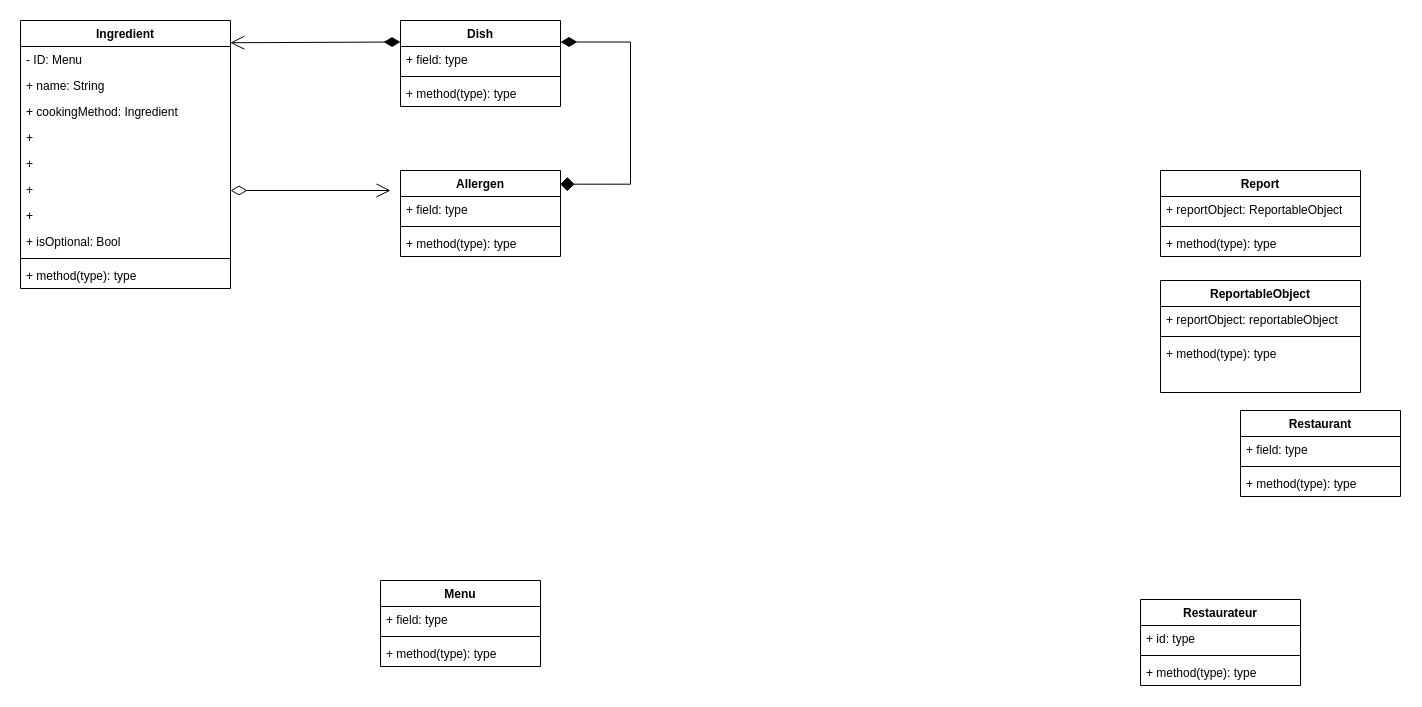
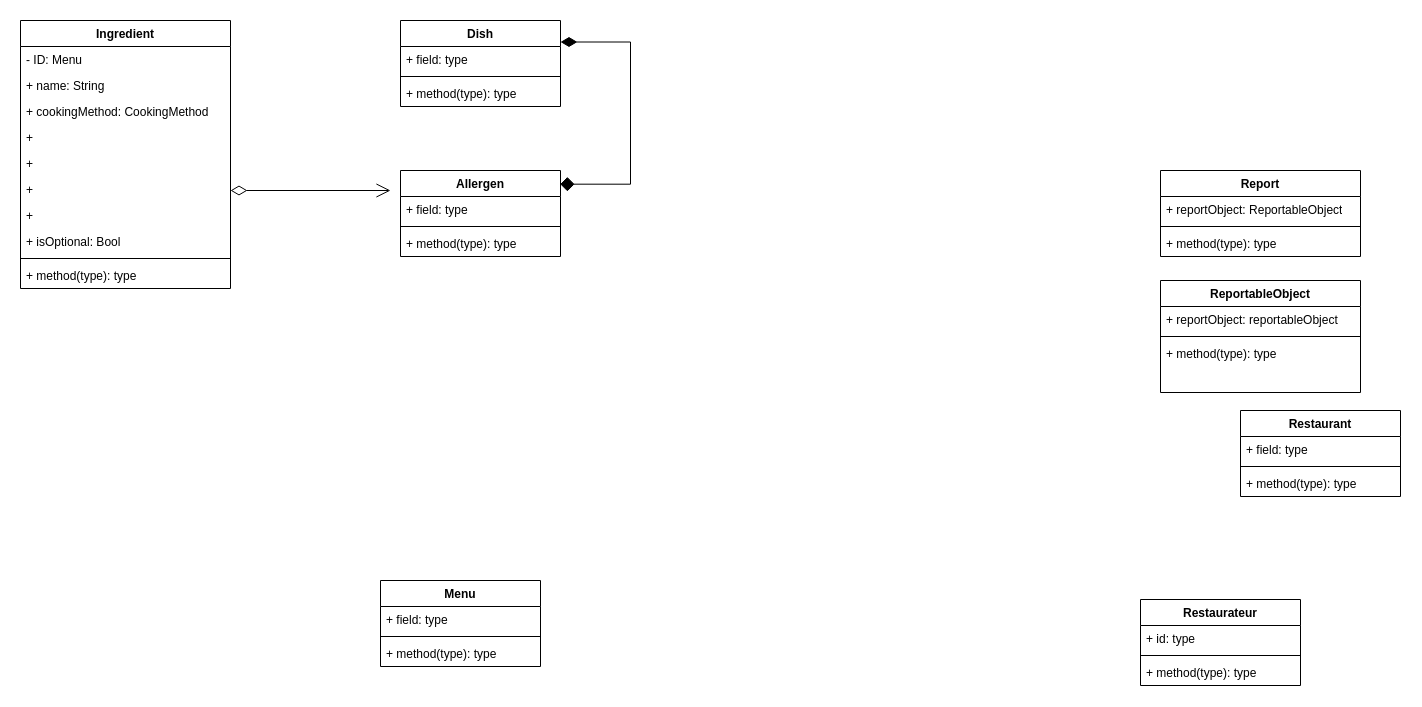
  <mxCell id="0" />
  <mxCell id="1" parent="0" />
  <mxCell id="2" value="Restaurant" style="swimlane;fontStyle=1;align=center;verticalAlign=top;childLayout=stackLayout;horizontal=1;startSize=26;horizontalStack=0;resizeParent=1;resizeParentMax=0;resizeLast=0;collapsible=1;marginBottom=0;whiteSpace=wrap;html=1;" parent="1" vertex="1"><mxGeometry x="1240" y="410" width="160" height="86" as="geometry" /></mxCell>
  <mxCell id="3" value="+ field: type" style="text;strokeColor=none;fillColor=none;align=left;verticalAlign=top;spacingLeft=4;spacingRight=4;overflow=hidden;rotatable=0;points=[[0,0.5],[1,0.5]];portConstraint=eastwest;whiteSpace=wrap;html=1;" parent="2" vertex="1"><mxGeometry y="26" width="160" height="26" as="geometry" /></mxCell>
  <mxCell id="4" value="" style="line;strokeWidth=1;fillColor=none;align=left;verticalAlign=middle;spacingTop=-1;spacingLeft=3;spacingRight=3;rotatable=0;labelPosition=right;points=[];portConstraint=eastwest;strokeColor=inherit;" parent="2" vertex="1"><mxGeometry y="52" width="160" height="8" as="geometry" /></mxCell>
  <mxCell id="5" value="+ method(type): type" style="text;strokeColor=none;fillColor=none;align=left;verticalAlign=top;spacingLeft=4;spacingRight=4;overflow=hidden;rotatable=0;points=[[0,0.5],[1,0.5]];portConstraint=eastwest;whiteSpace=wrap;html=1;" parent="2" vertex="1"><mxGeometry y="60" width="160" height="26" as="geometry" /></mxCell>
  <mxCell id="6" value="Ingredient" style="swimlane;fontStyle=1;align=center;verticalAlign=top;childLayout=stackLayout;horizontal=1;startSize=26;horizontalStack=0;resizeParent=1;resizeParentMax=0;resizeLast=0;collapsible=1;marginBottom=0;whiteSpace=wrap;html=1;" parent="1" vertex="1"><mxGeometry x="20" y="20" width="210" height="268" as="geometry" /></mxCell>
  <mxCell id="7" value="- ID: Menu" style="text;strokeColor=none;fillColor=none;align=left;verticalAlign=top;spacingLeft=4;spacingRight=4;overflow=hidden;rotatable=0;points=[[0,0.5],[1,0.5]];portConstraint=eastwest;whiteSpace=wrap;html=1;" parent="6" vertex="1"><mxGeometry y="26" width="210" height="26" as="geometry" /></mxCell>
  <mxCell id="8" value="+ name: String" style="text;strokeColor=none;fillColor=none;align=left;verticalAlign=top;spacingLeft=4;spacingRight=4;overflow=hidden;rotatable=0;points=[[0,0.5],[1,0.5]];portConstraint=eastwest;whiteSpace=wrap;html=1;" parent="6" vertex="1"><mxGeometry y="52" width="210" height="26" as="geometry" /></mxCell>
- <mxCell id="9" value="+ cookingMethod: Ingredient" style="text;strokeColor=none;fillColor=none;align=left;verticalAlign=top;spacingLeft=4;spacingRight=4;overflow=hidden;rotatable=0;points=[[0,0.5],[1,0.5]];portConstraint=eastwest;whiteSpace=wrap;html=1;" vertex="1" parent="6"><mxGeometry y="78" width="210" height="26" as="geometry" /></mxCell>
+ <mxCell id="9" value="+ cookingMethod: CookingMethod" style="text;strokeColor=none;fillColor=none;align=left;verticalAlign=top;spacingLeft=4;spacingRight=4;overflow=hidden;rotatable=0;points=[[0,0.5],[1,0.5]];portConstraint=eastwest;whiteSpace=wrap;html=1;" vertex="1" parent="6"><mxGeometry y="78" width="210" height="26" as="geometry" /></mxCell>
  <mxCell id="10" value="+&amp;nbsp;" style="text;strokeColor=none;fillColor=none;align=left;verticalAlign=top;spacingLeft=4;spacingRight=4;overflow=hidden;rotatable=0;points=[[0,0.5],[1,0.5]];portConstraint=eastwest;whiteSpace=wrap;html=1;" vertex="1" parent="6"><mxGeometry y="104" width="210" height="26" as="geometry" /></mxCell>
  <mxCell id="11" value="+" style="text;strokeColor=none;fillColor=none;align=left;verticalAlign=top;spacingLeft=4;spacingRight=4;overflow=hidden;rotatable=0;points=[[0,0.5],[1,0.5]];portConstraint=eastwest;whiteSpace=wrap;html=1;" vertex="1" parent="6"><mxGeometry y="130" width="210" height="26" as="geometry" /></mxCell>
  <mxCell id="12" value="+" style="text;strokeColor=none;fillColor=none;align=left;verticalAlign=top;spacingLeft=4;spacingRight=4;overflow=hidden;rotatable=0;points=[[0,0.5],[1,0.5]];portConstraint=eastwest;whiteSpace=wrap;html=1;" vertex="1" parent="6"><mxGeometry y="156" width="210" height="26" as="geometry" /></mxCell>
  <mxCell id="13" value="+" style="text;strokeColor=none;fillColor=none;align=left;verticalAlign=top;spacingLeft=4;spacingRight=4;overflow=hidden;rotatable=0;points=[[0,0.5],[1,0.5]];portConstraint=eastwest;whiteSpace=wrap;html=1;" vertex="1" parent="6"><mxGeometry y="182" width="210" height="26" as="geometry" /></mxCell>
  <mxCell id="14" value="+ isOptional: Bool" style="text;strokeColor=none;fillColor=none;align=left;verticalAlign=top;spacingLeft=4;spacingRight=4;overflow=hidden;rotatable=0;points=[[0,0.5],[1,0.5]];portConstraint=eastwest;whiteSpace=wrap;html=1;" vertex="1" parent="6"><mxGeometry y="208" width="210" height="26" as="geometry" /></mxCell>
  <mxCell id="15" value="" style="line;strokeWidth=1;fillColor=none;align=left;verticalAlign=middle;spacingTop=-1;spacingLeft=3;spacingRight=3;rotatable=0;labelPosition=right;points=[];portConstraint=eastwest;strokeColor=inherit;" parent="6" vertex="1"><mxGeometry y="234" width="210" height="8" as="geometry" /></mxCell>
  <mxCell id="16" value="+ method(type): type" style="text;strokeColor=none;fillColor=none;align=left;verticalAlign=top;spacingLeft=4;spacingRight=4;overflow=hidden;rotatable=0;points=[[0,0.5],[1,0.5]];portConstraint=eastwest;whiteSpace=wrap;html=1;" parent="6" vertex="1"><mxGeometry y="242" width="210" height="26" as="geometry" /></mxCell>
  <mxCell id="17" value="Menu" style="swimlane;fontStyle=1;align=center;verticalAlign=top;childLayout=stackLayout;horizontal=1;startSize=26;horizontalStack=0;resizeParent=1;resizeParentMax=0;resizeLast=0;collapsible=1;marginBottom=0;whiteSpace=wrap;html=1;" parent="1" vertex="1"><mxGeometry x="380" y="580" width="160" height="86" as="geometry" /></mxCell>
  <mxCell id="18" value="+ field: type" style="text;strokeColor=none;fillColor=none;align=left;verticalAlign=top;spacingLeft=4;spacingRight=4;overflow=hidden;rotatable=0;points=[[0,0.5],[1,0.5]];portConstraint=eastwest;whiteSpace=wrap;html=1;" parent="17" vertex="1"><mxGeometry y="26" width="160" height="26" as="geometry" /></mxCell>
  <mxCell id="19" value="" style="line;strokeWidth=1;fillColor=none;align=left;verticalAlign=middle;spacingTop=-1;spacingLeft=3;spacingRight=3;rotatable=0;labelPosition=right;points=[];portConstraint=eastwest;strokeColor=inherit;" parent="17" vertex="1"><mxGeometry y="52" width="160" height="8" as="geometry" /></mxCell>
  <mxCell id="20" value="+ method(type): type" style="text;strokeColor=none;fillColor=none;align=left;verticalAlign=top;spacingLeft=4;spacingRight=4;overflow=hidden;rotatable=0;points=[[0,0.5],[1,0.5]];portConstraint=eastwest;whiteSpace=wrap;html=1;" parent="17" vertex="1"><mxGeometry y="60" width="160" height="26" as="geometry" /></mxCell>
  <mxCell id="21" value="Dish" style="swimlane;fontStyle=1;align=center;verticalAlign=top;childLayout=stackLayout;horizontal=1;startSize=26;horizontalStack=0;resizeParent=1;resizeParentMax=0;resizeLast=0;collapsible=1;marginBottom=0;whiteSpace=wrap;html=1;" parent="1" vertex="1"><mxGeometry x="400" y="20" width="160" height="86" as="geometry" /></mxCell>
  <mxCell id="22" value="+ field: type" style="text;strokeColor=none;fillColor=none;align=left;verticalAlign=top;spacingLeft=4;spacingRight=4;overflow=hidden;rotatable=0;points=[[0,0.5],[1,0.5]];portConstraint=eastwest;whiteSpace=wrap;html=1;" parent="21" vertex="1"><mxGeometry y="26" width="160" height="26" as="geometry" /></mxCell>
  <mxCell id="23" value="" style="line;strokeWidth=1;fillColor=none;align=left;verticalAlign=middle;spacingTop=-1;spacingLeft=3;spacingRight=3;rotatable=0;labelPosition=right;points=[];portConstraint=eastwest;strokeColor=inherit;" parent="21" vertex="1"><mxGeometry y="52" width="160" height="8" as="geometry" /></mxCell>
  <mxCell id="24" value="+ method(type): type" style="text;strokeColor=none;fillColor=none;align=left;verticalAlign=top;spacingLeft=4;spacingRight=4;overflow=hidden;rotatable=0;points=[[0,0.5],[1,0.5]];portConstraint=eastwest;whiteSpace=wrap;html=1;" parent="21" vertex="1"><mxGeometry y="60" width="160" height="26" as="geometry" /></mxCell>
  <mxCell id="25" value="Allergen" style="swimlane;fontStyle=1;align=center;verticalAlign=top;childLayout=stackLayout;horizontal=1;startSize=26;horizontalStack=0;resizeParent=1;resizeParentMax=0;resizeLast=0;collapsible=1;marginBottom=0;whiteSpace=wrap;html=1;" parent="1" vertex="1"><mxGeometry x="400" y="170" width="160" height="86" as="geometry" /></mxCell>
  <mxCell id="26" value="+ field: type" style="text;strokeColor=none;fillColor=none;align=left;verticalAlign=top;spacingLeft=4;spacingRight=4;overflow=hidden;rotatable=0;points=[[0,0.5],[1,0.5]];portConstraint=eastwest;whiteSpace=wrap;html=1;" parent="25" vertex="1"><mxGeometry y="26" width="160" height="26" as="geometry" /></mxCell>
  <mxCell id="27" value="" style="line;strokeWidth=1;fillColor=none;align=left;verticalAlign=middle;spacingTop=-1;spacingLeft=3;spacingRight=3;rotatable=0;labelPosition=right;points=[];portConstraint=eastwest;strokeColor=inherit;" parent="25" vertex="1"><mxGeometry y="52" width="160" height="8" as="geometry" /></mxCell>
  <mxCell id="28" value="+ method(type): type" style="text;strokeColor=none;fillColor=none;align=left;verticalAlign=top;spacingLeft=4;spacingRight=4;overflow=hidden;rotatable=0;points=[[0,0.5],[1,0.5]];portConstraint=eastwest;whiteSpace=wrap;html=1;" parent="25" vertex="1"><mxGeometry y="60" width="160" height="26" as="geometry" /></mxCell>
  <mxCell id="29" value="ReportableObject" style="swimlane;fontStyle=1;align=center;verticalAlign=top;childLayout=stackLayout;horizontal=1;startSize=26;horizontalStack=0;resizeParent=1;resizeParentMax=0;resizeLast=0;collapsible=1;marginBottom=0;whiteSpace=wrap;html=1;" parent="1" vertex="1"><mxGeometry x="1160" y="280" width="200" height="112" as="geometry" /></mxCell>
  <mxCell id="30" value="+ reportObject: reportableObject" style="text;strokeColor=none;fillColor=none;align=left;verticalAlign=top;spacingLeft=4;spacingRight=4;overflow=hidden;rotatable=0;points=[[0,0.5],[1,0.5]];portConstraint=eastwest;whiteSpace=wrap;html=1;" parent="29" vertex="1"><mxGeometry y="26" width="200" height="26" as="geometry" /></mxCell>
  <mxCell id="31" value="" style="line;strokeWidth=1;fillColor=none;align=left;verticalAlign=middle;spacingTop=-1;spacingLeft=3;spacingRight=3;rotatable=0;labelPosition=right;points=[];portConstraint=eastwest;strokeColor=inherit;" parent="29" vertex="1"><mxGeometry y="52" width="200" height="8" as="geometry" /></mxCell>
  <mxCell id="32" value="+ method(type): type" style="text;strokeColor=none;fillColor=none;align=left;verticalAlign=top;spacingLeft=4;spacingRight=4;overflow=hidden;rotatable=0;points=[[0,0.5],[1,0.5]];portConstraint=eastwest;whiteSpace=wrap;html=1;" parent="29" vertex="1"><mxGeometry y="60" width="200" height="26" as="geometry" /></mxCell>
  <mxCell id="33" style="text;strokeColor=none;fillColor=none;align=left;verticalAlign=top;spacingLeft=4;spacingRight=4;overflow=hidden;rotatable=0;points=[[0,0.5],[1,0.5]];portConstraint=eastwest;whiteSpace=wrap;html=1;" parent="29" vertex="1"><mxGeometry y="86" width="200" height="26" as="geometry" /></mxCell>
  <mxCell id="34" value="Report" style="swimlane;fontStyle=1;align=center;verticalAlign=top;childLayout=stackLayout;horizontal=1;startSize=26;horizontalStack=0;resizeParent=1;resizeParentMax=0;resizeLast=0;collapsible=1;marginBottom=0;whiteSpace=wrap;html=1;" parent="1" vertex="1"><mxGeometry x="1160" y="170" width="200" height="86" as="geometry" /></mxCell>
  <mxCell id="35" value="+ reportObject: ReportableObject" style="text;strokeColor=none;fillColor=none;align=left;verticalAlign=top;spacingLeft=4;spacingRight=4;overflow=hidden;rotatable=0;points=[[0,0.5],[1,0.5]];portConstraint=eastwest;whiteSpace=wrap;html=1;" parent="34" vertex="1"><mxGeometry y="26" width="200" height="26" as="geometry" /></mxCell>
  <mxCell id="36" value="" style="line;strokeWidth=1;fillColor=none;align=left;verticalAlign=middle;spacingTop=-1;spacingLeft=3;spacingRight=3;rotatable=0;labelPosition=right;points=[];portConstraint=eastwest;strokeColor=inherit;" parent="34" vertex="1"><mxGeometry y="52" width="200" height="8" as="geometry" /></mxCell>
  <mxCell id="37" value="+ method(type): type" style="text;strokeColor=none;fillColor=none;align=left;verticalAlign=top;spacingLeft=4;spacingRight=4;overflow=hidden;rotatable=0;points=[[0,0.5],[1,0.5]];portConstraint=eastwest;whiteSpace=wrap;html=1;" parent="34" vertex="1"><mxGeometry y="60" width="200" height="26" as="geometry" /></mxCell>
  <mxCell id="38" value="Restaurateur" style="swimlane;fontStyle=1;align=center;verticalAlign=top;childLayout=stackLayout;horizontal=1;startSize=26;horizontalStack=0;resizeParent=1;resizeParentMax=0;resizeLast=0;collapsible=1;marginBottom=0;whiteSpace=wrap;html=1;" parent="1" vertex="1"><mxGeometry x="1140" y="599" width="160" height="86" as="geometry" /></mxCell>
  <mxCell id="39" value="+ id: type" style="text;strokeColor=none;fillColor=none;align=left;verticalAlign=top;spacingLeft=4;spacingRight=4;overflow=hidden;rotatable=0;points=[[0,0.5],[1,0.5]];portConstraint=eastwest;whiteSpace=wrap;html=1;" parent="38" vertex="1"><mxGeometry y="26" width="160" height="26" as="geometry" /></mxCell>
  <mxCell id="40" value="" style="line;strokeWidth=1;fillColor=none;align=left;verticalAlign=middle;spacingTop=-1;spacingLeft=3;spacingRight=3;rotatable=0;labelPosition=right;points=[];portConstraint=eastwest;strokeColor=inherit;" parent="38" vertex="1"><mxGeometry y="52" width="160" height="8" as="geometry" /></mxCell>
  <mxCell id="41" value="+ method(type): type" style="text;strokeColor=none;fillColor=none;align=left;verticalAlign=top;spacingLeft=4;spacingRight=4;overflow=hidden;rotatable=0;points=[[0,0.5],[1,0.5]];portConstraint=eastwest;whiteSpace=wrap;html=1;" parent="38" vertex="1"><mxGeometry y="60" width="160" height="26" as="geometry" /></mxCell>
  <mxCell id="42" value="" style="endArrow=diamond;html=1;endSize=12;startArrow=diamondThin;startSize=14;startFill=1;edgeStyle=orthogonalEdgeStyle;align=left;verticalAlign=bottom;rounded=0;elbow=vertical;exitX=1;exitY=0.25;exitDx=0;exitDy=0;entryX=0.998;entryY=0.159;entryDx=0;entryDy=0;entryPerimeter=0;" edge="1" parent="1" source="21" target="25"><mxGeometry x="-1" y="3" relative="1" as="geometry"><mxPoint x="570" y="120" as="sourcePoint" /><mxPoint x="650" y="190" as="targetPoint" /><Array as="points"><mxPoint x="630" y="42" /><mxPoint x="630" y="184" /></Array></mxGeometry></mxCell>
  <mxCell id="43" value="" style="endArrow=open;html=1;endSize=12;startArrow=diamondThin;startSize=14;startFill=0;edgeStyle=orthogonalEdgeStyle;align=left;verticalAlign=bottom;rounded=0;" edge="1" parent="1"><mxGeometry x="-1" y="3" relative="1" as="geometry"><mxPoint x="230" y="190" as="sourcePoint" /><mxPoint x="390" y="190" as="targetPoint" /></mxGeometry></mxCell>
- <mxCell id="44" value="" style="endArrow=open;html=1;endSize=12;startArrow=diamondThin;startSize=14;startFill=1;align=left;verticalAlign=bottom;rounded=0;exitX=0;exitY=0.25;exitDx=0;exitDy=0;entryX=0.999;entryY=0.083;entryDx=0;entryDy=0;entryPerimeter=0;" edge="1" parent="1" source="21" target="6"><mxGeometry x="-1" y="3" relative="1" as="geometry"><mxPoint x="360" y="-28.5" as="sourcePoint" /><mxPoint x="240" y="42" as="targetPoint" /></mxGeometry></mxCell>
